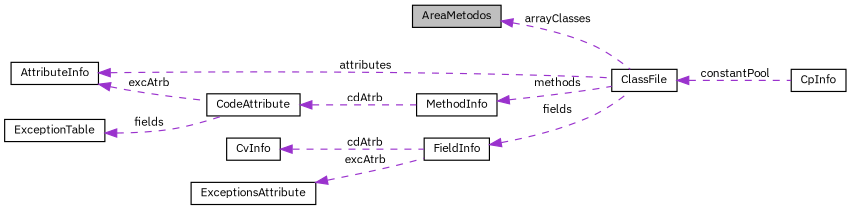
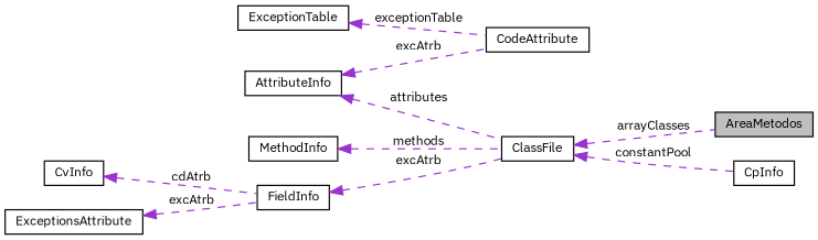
  digraph {
    fontname="IBM Plex Sans"
    rankdir=LR
    node [color=black fillcolor=white fontname="IBM Plex Sans" fontsize=10 shape=record style=filled]
    edge [color=darkorchid3 dir=back fontname="IBM Plex Sans" fontsize=10 labelfontname=Helvetica labelfontsize=10 style=dashed]
    n1 [fillcolor=grey75 fontcolor=black height=0.2 label=AreaMetodos width=0.4]
    n2 [height=0.2 label=ClassFile width=0.4]
    n3 [height=0.2 label=CpInfo width=0.4]
    n4 [height=0.2 label=AttributeInfo width=0.4]
    n5 [height=0.2 label=CodeAttribute width=0.4]
    n6 [height=0.2 label=MethodInfo width=0.4]
    n7 [height=0.2 label=FieldInfo width=0.4]
    n8 [height=0.2 label=CvInfo width=0.4]
    n9 [height=0.2 label=ExceptionsAttribute width=0.4]
    n10 [height=0.2 label=ExceptionTable width=0.4]
-   n1 -> n2 [label=" arrayClasses"]
+   n2 -> n1 [label=" arrayClasses"]
    n2 -> n3 [label=" constantPool"]
    n4 -> n2 [label=" attributes"]
    n4 -> n5 [label=" excAtrb"]
-   n5 -> n6 [label=" cdAtrb"]
    n6 -> n2 [label=" methods"]
-   n7 -> n2 [label=" fields"]
+   n7 -> n2 [label=" excAtrb"]
    n8 -> n7 [label=" cdAtrb"]
    n9 -> n7 [label=" excAtrb"]
-   n10 -> n5 [label=" fields"]
+   n10 -> n5 [label=" exceptionTable"]
  }
